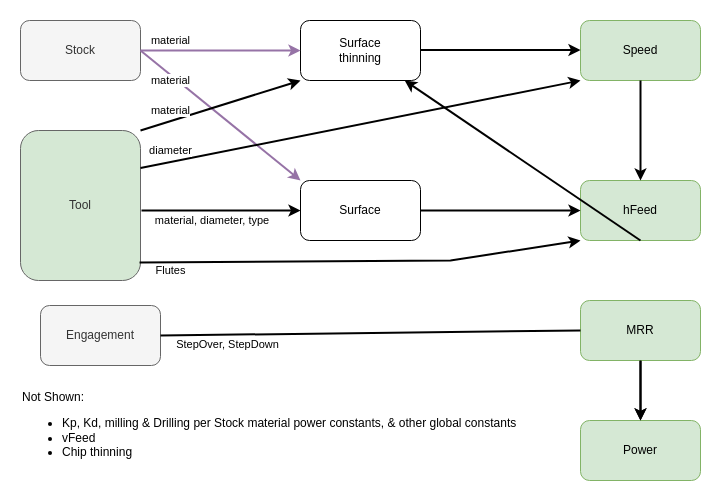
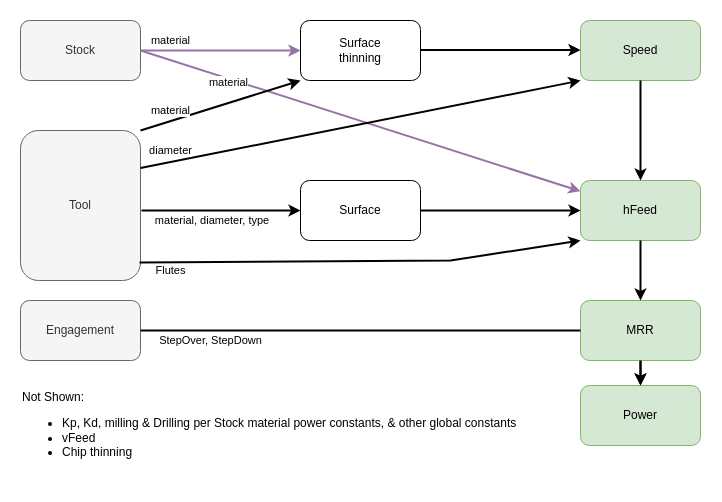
  <mxCell id="0" />
  <mxCell id="1" parent="0" />
  <mxCell id="2" value="Stock" style="rounded=1;whiteSpace=wrap;html=1;fillColor=#f5f5f5;fontColor=#333333;strokeColor=#666666;" parent="1" vertex="1"><mxGeometry x="20" y="20" width="120" height="60" as="geometry" /></mxCell>
  <mxCell id="3" value="&lt;div&gt;Surface&lt;/div&gt;&lt;div&gt;thinning&lt;br&gt;&lt;/div&gt;" style="rounded=1;whiteSpace=wrap;html=1;" parent="1" vertex="1"><mxGeometry x="300" y="20" width="120" height="60" as="geometry" /></mxCell>
  <mxCell id="4" value="Speed" style="rounded=1;whiteSpace=wrap;html=1;fillColor=#d5e8d4;strokeColor=#82b366;" parent="1" vertex="1"><mxGeometry x="580" y="20" width="120" height="60" as="geometry" /></mxCell>
- <mxCell id="5" value="Tool" style="rounded=1;whiteSpace=wrap;html=1;fillColor=#d5e8d4;fontColor=#333333;strokeColor=#666666;" parent="1" vertex="1"><mxGeometry x="20" y="130" width="120" height="150" as="geometry" /></mxCell>
+ <mxCell id="5" value="Tool" style="rounded=1;whiteSpace=wrap;html=1;fillColor=#f5f5f5;fontColor=#333333;strokeColor=#666666;" parent="1" vertex="1"><mxGeometry x="20" y="130" width="120" height="150" as="geometry" /></mxCell>
  <mxCell id="6" value="Surface" style="rounded=1;whiteSpace=wrap;html=1;" parent="1" vertex="1"><mxGeometry x="300" y="180" width="120" height="60" as="geometry" /></mxCell>
  <mxCell id="7" value="hFeed" style="rounded=1;whiteSpace=wrap;html=1;fillColor=#d5e8d4;strokeColor=#82b366;" parent="1" vertex="1"><mxGeometry x="580" y="180" width="120" height="60" as="geometry" /></mxCell>
- <mxCell id="8" value="Engagement" style="rounded=1;whiteSpace=wrap;html=1;fillColor=#f5f5f5;fontColor=#333333;strokeColor=#666666;" parent="1" vertex="1"><mxGeometry x="40" y="305" width="120" height="60" as="geometry" /></mxCell>
- <mxCell id="9" value="Power" style="rounded=1;whiteSpace=wrap;html=1;fillColor=#d5e8d4;strokeColor=#82b366;" parent="1" vertex="1"><mxGeometry x="580" y="420" width="120" height="60" as="geometry" /></mxCell>
+ <mxCell id="8" value="Engagement" style="rounded=1;whiteSpace=wrap;html=1;fillColor=#f5f5f5;fontColor=#333333;strokeColor=#666666;" parent="1" vertex="1"><mxGeometry x="20" y="300" width="120" height="60" as="geometry" /></mxCell>
+ <mxCell id="9" value="Power" style="rounded=1;whiteSpace=wrap;html=1;fillColor=#d5e8d4;strokeColor=#82b366;" parent="1" vertex="1"><mxGeometry x="580" y="385" width="120" height="60" as="geometry" /></mxCell>
  <mxCell id="10" value="" style="edgeStyle=orthogonalEdgeStyle;rounded=0;orthogonalLoop=1;jettySize=auto;html=1;strokeWidth=2;" parent="1" source="11" target="9" edge="1"><mxGeometry relative="1" as="geometry" /></mxCell>
  <mxCell id="11" value="MRR" style="rounded=1;whiteSpace=wrap;html=1;fillColor=#d5e8d4;strokeColor=#82b366;" parent="1" vertex="1"><mxGeometry x="580" y="300" width="120" height="60" as="geometry" /></mxCell>
  <mxCell id="12" value="StepOver, StepDown" style="endArrow=none;html=1;rounded=0;exitX=1;exitY=0.5;exitDx=0;exitDy=0;entryX=0;entryY=0.5;entryDx=0;entryDy=0;strokeWidth=2;" parent="1" source="8" target="11" edge="1"><mxGeometry x="-0.682" y="-10" width="50" height="50" relative="1" as="geometry"><mxPoint x="340" y="350" as="sourcePoint" /><mxPoint x="390" y="300" as="targetPoint" /><mxPoint as="offset" /></mxGeometry></mxCell>
  <mxCell id="13" value="material" style="endArrow=classic;html=1;rounded=0;entryX=0;entryY=0.5;entryDx=0;entryDy=0;fillColor=#e1d5e7;strokeColor=#9673a6;strokeWidth=2;" parent="1" target="3" edge="1"><mxGeometry x="-0.625" y="10" width="50" height="50" relative="1" as="geometry"><mxPoint x="140" y="50" as="sourcePoint" /><mxPoint x="190" y="0" as="targetPoint" /><mxPoint as="offset" /></mxGeometry></mxCell>
  <mxCell id="14" value="&amp;nbsp;material, diameter, type" style="endArrow=classic;html=1;rounded=0;exitX=1;exitY=0.5;exitDx=0;exitDy=0;strokeWidth=2;" parent="1" edge="1"><mxGeometry x="-0.132" y="-10" width="50" height="50" relative="1" as="geometry"><mxPoint x="141" y="210" as="sourcePoint" /><mxPoint x="300" y="210" as="targetPoint" /><mxPoint as="offset" /></mxGeometry></mxCell>
- <mxCell id="15" value="material" style="endArrow=classic;html=1;rounded=0;entryX=0;entryY=0;entryDx=0;entryDy=0;exitX=1;exitY=0.5;exitDx=0;exitDy=0;fillColor=#e1d5e7;strokeColor=#9673a6;strokeWidth=2;" parent="1" source="2" target="6" edge="1"><mxGeometry x="-0.591" y="-4" width="50" height="50" relative="1" as="geometry"><mxPoint x="160" y="70" as="sourcePoint" /><mxPoint x="320" y="70" as="targetPoint" /><mxPoint as="offset" /></mxGeometry></mxCell>
+ <mxCell id="15" value="material" style="endArrow=classic;html=1;rounded=0;exitX=1;exitY=0.5;exitDx=0;exitDy=0;fillColor=#e1d5e7;strokeColor=#9673a6;strokeWidth=2;" parent="1" source="2" target="7" edge="1"><mxGeometry x="-0.591" y="-4" width="50" height="50" relative="1" as="geometry"><mxPoint x="160" y="70" as="sourcePoint" /><mxPoint x="320" y="70" as="targetPoint" /><mxPoint as="offset" /></mxGeometry></mxCell>
  <mxCell id="16" value="material" style="endArrow=classic;html=1;rounded=0;entryX=0;entryY=1;entryDx=0;entryDy=0;exitX=1;exitY=0;exitDx=0;exitDy=0;strokeWidth=2;" parent="1" source="5" target="3" edge="1"><mxGeometry x="-0.587" y="10" width="50" height="50" relative="1" as="geometry"><mxPoint x="170" y="80" as="sourcePoint" /><mxPoint x="330" y="80" as="targetPoint" /><mxPoint as="offset" /></mxGeometry></mxCell>
  <mxCell id="17" value="" style="endArrow=classic;html=1;rounded=0;entryX=0;entryY=0.5;entryDx=0;entryDy=0;strokeWidth=2;" parent="1" edge="1"><mxGeometry width="50" height="50" relative="1" as="geometry"><mxPoint x="420" y="49.5" as="sourcePoint" /><mxPoint x="580" y="49.5" as="targetPoint" /></mxGeometry></mxCell>
  <mxCell id="18" value="" style="endArrow=classic;html=1;rounded=0;exitX=1;exitY=0.5;exitDx=0;exitDy=0;entryX=0;entryY=0.5;entryDx=0;entryDy=0;strokeWidth=2;" parent="1" source="6" target="7" edge="1"><mxGeometry width="50" height="50" relative="1" as="geometry"><mxPoint x="480" y="210" as="sourcePoint" /><mxPoint x="570" y="210" as="targetPoint" /></mxGeometry></mxCell>
  <mxCell id="19" value="" style="endArrow=classic;html=1;rounded=0;entryX=0.5;entryY=0;entryDx=0;entryDy=0;exitX=0.5;exitY=1;exitDx=0;exitDy=0;strokeWidth=2;" parent="1" source="4" target="7" edge="1"><mxGeometry width="50" height="50" relative="1" as="geometry"><mxPoint x="200" y="110" as="sourcePoint" /><mxPoint x="360" y="110" as="targetPoint" /></mxGeometry></mxCell>
- <mxCell id="20" value="" style="endArrow=classic;html=1;rounded=0;exitX=0.5;exitY=1;exitDx=0;exitDy=0;strokeWidth=2;" parent="1" source="7" target="3" edge="1"><mxGeometry width="50" height="50" relative="1" as="geometry"><mxPoint x="650" y="90" as="sourcePoint" /><mxPoint x="650" y="190" as="targetPoint" /></mxGeometry></mxCell>
+ <mxCell id="20" value="" style="endArrow=classic;html=1;rounded=0;entryX=0.5;entryY=0;entryDx=0;entryDy=0;exitX=0.5;exitY=1;exitDx=0;exitDy=0;strokeWidth=2;" parent="1" source="7" target="11" edge="1"><mxGeometry width="50" height="50" relative="1" as="geometry"><mxPoint x="650" y="90" as="sourcePoint" /><mxPoint x="650" y="190" as="targetPoint" /></mxGeometry></mxCell>
  <mxCell id="21" value="" style="endArrow=classic;html=1;rounded=0;entryX=0.5;entryY=0;entryDx=0;entryDy=0;strokeWidth=2;" parent="1" target="9" edge="1"><mxGeometry width="50" height="50" relative="1" as="geometry"><mxPoint x="640" y="360" as="sourcePoint" /><mxPoint x="660" y="200" as="targetPoint" /></mxGeometry></mxCell>
  <mxCell id="22" value="Flutes" style="endArrow=classic;html=1;rounded=0;exitX=0.992;exitY=0.88;exitDx=0;exitDy=0;entryX=0;entryY=1;entryDx=0;entryDy=0;exitPerimeter=0;strokeWidth=2;" parent="1" source="5" target="7" edge="1"><mxGeometry x="-0.86" y="-8" width="50" height="50" relative="1" as="geometry"><mxPoint x="340" y="350" as="sourcePoint" /><mxPoint x="570" y="250" as="targetPoint" /><Array as="points"><mxPoint x="450" y="260" /></Array><mxPoint as="offset" /></mxGeometry></mxCell>
  <mxCell id="23" value="diameter" style="endArrow=classic;html=1;rounded=0;entryX=0;entryY=1;entryDx=0;entryDy=0;exitX=1;exitY=0.25;exitDx=0;exitDy=0;strokeWidth=2;" parent="1" source="5" target="4" edge="1"><mxGeometry x="-0.854" y="11" width="50" height="50" relative="1" as="geometry"><mxPoint x="180" y="150" as="sourcePoint" /><mxPoint x="390" y="300" as="targetPoint" /><mxPoint as="offset" /></mxGeometry></mxCell>
  <mxCell id="24" value="&lt;div align=&quot;left&quot;&gt;Not Shown: &lt;br&gt;&lt;/div&gt;&lt;ul&gt;&lt;li&gt;Kp, Kd, milling &amp;amp; Drilling per Stock material power constants, &amp;amp; other global constants &lt;/li&gt;&lt;li&gt;vFeed&lt;/li&gt;&lt;li&gt;Chip thinning&lt;br&gt;&lt;/li&gt;&lt;/ul&gt;" style="text;html=1;strokeColor=none;fillColor=none;align=left;verticalAlign=middle;whiteSpace=wrap;rounded=0;" vertex="1" parent="1"><mxGeometry x="20" y="380" width="540" height="100" as="geometry" /></mxCell>
